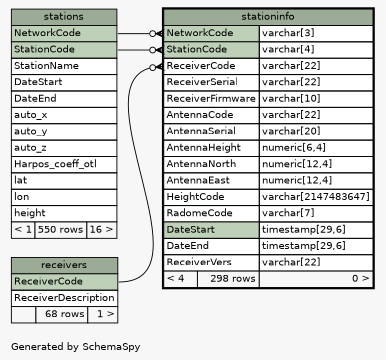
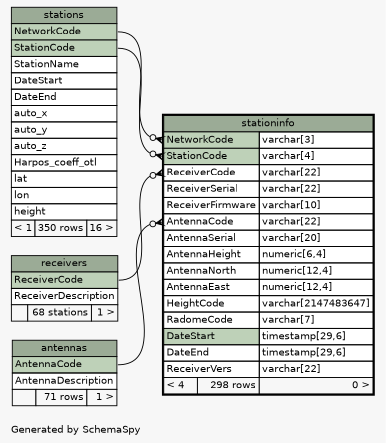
  digraph {
    bgcolor="#f7f7f7"
    fontname=Helvetica
    fontsize=11
    label="\nGenerated by SchemaSpy"
    labeljust=l
    nodesep=0.18
    rankdir=RL
    ranksep=0.46
    node [fontname=Helvetica fontsize=11 shape=plaintext]
    edge [arrowhead=none arrowsize=0.8 arrowtail=crowodot dir=back]
    n1 [label=<     <TABLE BORDER="2" CELLBORDER="1" CELLSPACING="0" BGCOLOR="#ffffff">       <TR><TD COLSPAN="3" BGCOLOR="#9bab96" ALIGN="CENTER">stationinfo</TD></TR>       <TR><TD PORT="NetworkCode" COLSPAN="2" BGCOLOR="#bed1b8" ALIGN="LEFT">NetworkCode</TD><TD PORT="NetworkCode.type" ALIGN="LEFT">varchar[3]</TD></TR>       <TR><TD PORT="StationCode" COLSPAN="2" BGCOLOR="#bed1b8" ALIGN="LEFT">StationCode</TD><TD PORT="StationCode.type" ALIGN="LEFT">varchar[4]</TD></TR>       <TR><TD PORT="ReceiverCode" COLSPAN="2" ALIGN="LEFT">ReceiverCode</TD><TD PORT="ReceiverCode.type" ALIGN="LEFT">varchar[22]</TD></TR>       <TR><TD PORT="ReceiverSerial" COLSPAN="2" ALIGN="LEFT">ReceiverSerial</TD><TD PORT="ReceiverSerial.type" ALIGN="LEFT">varchar[22]</TD></TR>       <TR><TD PORT="ReceiverFirmware" COLSPAN="2" ALIGN="LEFT">ReceiverFirmware</TD><TD PORT="ReceiverFirmware.type" ALIGN="LEFT">varchar[10]</TD></TR>       <TR><TD PORT="AntennaCode" COLSPAN="2" ALIGN="LEFT">AntennaCode</TD><TD PORT="AntennaCode.type" ALIGN="LEFT">varchar[22]</TD></TR>       <TR><TD PORT="AntennaSerial" COLSPAN="2" ALIGN="LEFT">AntennaSerial</TD><TD PORT="AntennaSerial.type" ALIGN="LEFT">varchar[20]</TD></TR>       <TR><TD PORT="AntennaHeight" COLSPAN="2" ALIGN="LEFT">AntennaHeight</TD><TD PORT="AntennaHeight.type" ALIGN="LEFT">numeric[6,4]</TD></TR>       <TR><TD PORT="AntennaNorth" COLSPAN="2" ALIGN="LEFT">AntennaNorth</TD><TD PORT="AntennaNorth.type" ALIGN="LEFT">numeric[12,4]</TD></TR>       <TR><TD PORT="AntennaEast" COLSPAN="2" ALIGN="LEFT">AntennaEast</TD><TD PORT="AntennaEast.type" ALIGN="LEFT">numeric[12,4]</TD></TR>       <TR><TD PORT="HeightCode" COLSPAN="2" ALIGN="LEFT">HeightCode</TD><TD PORT="HeightCode.type" ALIGN="LEFT">varchar[2147483647]</TD></TR>       <TR><TD PORT="RadomeCode" COLSPAN="2" ALIGN="LEFT">RadomeCode</TD><TD PORT="RadomeCode.type" ALIGN="LEFT">varchar[7]</TD></TR>       <TR><TD PORT="DateStart" COLSPAN="2" BGCOLOR="#bed1b8" ALIGN="LEFT">DateStart</TD><TD PORT="DateStart.type" ALIGN="LEFT">timestamp[29,6]</TD></TR>       <TR><TD PORT="DateEnd" COLSPAN="2" ALIGN="LEFT">DateEnd</TD><TD PORT="DateEnd.type" ALIGN="LEFT">timestamp[29,6]</TD></TR>       <TR><TD PORT="ReceiverVers" COLSPAN="2" ALIGN="LEFT">ReceiverVers</TD><TD PORT="ReceiverVers.type" ALIGN="LEFT">varchar[22]</TD></TR>       <TR><TD ALIGN="LEFT" BGCOLOR="#f7f7f7">&lt; 4</TD><TD ALIGN="RIGHT" BGCOLOR="#f7f7f7">298 rows</TD><TD ALIGN="RIGHT" BGCOLOR="#f7f7f7">0 &gt;</TD></TR>     </TABLE>>]
-   n3 [label=<     <TABLE BORDER="0" CELLBORDER="1" CELLSPACING="0" BGCOLOR="#ffffff">       <TR><TD COLSPAN="3" BGCOLOR="#9bab96" ALIGN="CENTER">stations</TD></TR>       <TR><TD PORT="NetworkCode" COLSPAN="3" BGCOLOR="#bed1b8" ALIGN="LEFT">NetworkCode</TD></TR>       <TR><TD PORT="StationCode" COLSPAN="3" BGCOLOR="#bed1b8" ALIGN="LEFT">StationCode</TD></TR>       <TR><TD PORT="StationName" COLSPAN="3" ALIGN="LEFT">StationName</TD></TR>       <TR><TD PORT="DateStart" COLSPAN="3" ALIGN="LEFT">DateStart</TD></TR>       <TR><TD PORT="DateEnd" COLSPAN="3" ALIGN="LEFT">DateEnd</TD></TR>       <TR><TD PORT="auto_x" COLSPAN="3" ALIGN="LEFT">auto_x</TD></TR>       <TR><TD PORT="auto_y" COLSPAN="3" ALIGN="LEFT">auto_y</TD></TR>       <TR><TD PORT="auto_z" COLSPAN="3" ALIGN="LEFT">auto_z</TD></TR>       <TR><TD PORT="Harpos_coeff_otl" COLSPAN="3" ALIGN="LEFT">Harpos_coeff_otl</TD></TR>       <TR><TD PORT="lat" COLSPAN="3" ALIGN="LEFT">lat</TD></TR>       <TR><TD PORT="lon" COLSPAN="3" ALIGN="LEFT">lon</TD></TR>       <TR><TD PORT="height" COLSPAN="3" ALIGN="LEFT">height</TD></TR>       <TR><TD ALIGN="LEFT" BGCOLOR="#f7f7f7">&lt; 1</TD><TD ALIGN="RIGHT" BGCOLOR="#f7f7f7">550 rows</TD><TD ALIGN="RIGHT" BGCOLOR="#f7f7f7">16 &gt;</TD></TR>     </TABLE>>]
-   n4 [label=<     <TABLE BORDER="0" CELLBORDER="1" CELLSPACING="0" BGCOLOR="#ffffff">       <TR><TD COLSPAN="3" BGCOLOR="#9bab96" ALIGN="CENTER">receivers</TD></TR>       <TR><TD PORT="ReceiverCode" COLSPAN="3" BGCOLOR="#bed1b8" ALIGN="LEFT">ReceiverCode</TD></TR>       <TR><TD PORT="ReceiverDescription" COLSPAN="3" ALIGN="LEFT">ReceiverDescription</TD></TR>       <TR><TD ALIGN="LEFT" BGCOLOR="#f7f7f7">  </TD><TD ALIGN="RIGHT" BGCOLOR="#f7f7f7">68 rows</TD><TD ALIGN="RIGHT" BGCOLOR="#f7f7f7">1 &gt;</TD></TR>     </TABLE>>]
+   n2 [label=<     <TABLE BORDER="0" CELLBORDER="1" CELLSPACING="0" BGCOLOR="#ffffff">       <TR><TD COLSPAN="3" BGCOLOR="#9bab96" ALIGN="CENTER">antennas</TD></TR>       <TR><TD PORT="AntennaCode" COLSPAN="3" BGCOLOR="#bed1b8" ALIGN="LEFT">AntennaCode</TD></TR>       <TR><TD PORT="AntennaDescription" COLSPAN="3" ALIGN="LEFT">AntennaDescription</TD></TR>       <TR><TD ALIGN="LEFT" BGCOLOR="#f7f7f7">  </TD><TD ALIGN="RIGHT" BGCOLOR="#f7f7f7">71 rows</TD><TD ALIGN="RIGHT" BGCOLOR="#f7f7f7">1 &gt;</TD></TR>     </TABLE>>]
+   n3 [label=<     <TABLE BORDER="0" CELLBORDER="1" CELLSPACING="0" BGCOLOR="#ffffff">       <TR><TD COLSPAN="3" BGCOLOR="#9bab96" ALIGN="CENTER">stations</TD></TR>       <TR><TD PORT="NetworkCode" COLSPAN="3" BGCOLOR="#bed1b8" ALIGN="LEFT">NetworkCode</TD></TR>       <TR><TD PORT="StationCode" COLSPAN="3" BGCOLOR="#bed1b8" ALIGN="LEFT">StationCode</TD></TR>       <TR><TD PORT="StationName" COLSPAN="3" ALIGN="LEFT">StationName</TD></TR>       <TR><TD PORT="DateStart" COLSPAN="3" ALIGN="LEFT">DateStart</TD></TR>       <TR><TD PORT="DateEnd" COLSPAN="3" ALIGN="LEFT">DateEnd</TD></TR>       <TR><TD PORT="auto_x" COLSPAN="3" ALIGN="LEFT">auto_x</TD></TR>       <TR><TD PORT="auto_y" COLSPAN="3" ALIGN="LEFT">auto_y</TD></TR>       <TR><TD PORT="auto_z" COLSPAN="3" ALIGN="LEFT">auto_z</TD></TR>       <TR><TD PORT="Harpos_coeff_otl" COLSPAN="3" ALIGN="LEFT">Harpos_coeff_otl</TD></TR>       <TR><TD PORT="lat" COLSPAN="3" ALIGN="LEFT">lat</TD></TR>       <TR><TD PORT="lon" COLSPAN="3" ALIGN="LEFT">lon</TD></TR>       <TR><TD PORT="height" COLSPAN="3" ALIGN="LEFT">height</TD></TR>       <TR><TD ALIGN="LEFT" BGCOLOR="#f7f7f7">&lt; 1</TD><TD ALIGN="RIGHT" BGCOLOR="#f7f7f7">350 rows</TD><TD ALIGN="RIGHT" BGCOLOR="#f7f7f7">16 &gt;</TD></TR>     </TABLE>>]
+   n4 [label=<     <TABLE BORDER="0" CELLBORDER="1" CELLSPACING="0" BGCOLOR="#ffffff">       <TR><TD COLSPAN="3" BGCOLOR="#9bab96" ALIGN="CENTER">receivers</TD></TR>       <TR><TD PORT="ReceiverCode" COLSPAN="3" BGCOLOR="#bed1b8" ALIGN="LEFT">ReceiverCode</TD></TR>       <TR><TD PORT="ReceiverDescription" COLSPAN="3" ALIGN="LEFT">ReceiverDescription</TD></TR>       <TR><TD ALIGN="LEFT" BGCOLOR="#f7f7f7">  </TD><TD ALIGN="RIGHT" BGCOLOR="#f7f7f7">68 stations</TD><TD ALIGN="RIGHT" BGCOLOR="#f7f7f7">1 &gt;</TD></TR>     </TABLE>>]
+   n1 -> n2 [headport="AntennaCode:e" tailport="AntennaCode:w"]
    n1 -> n3 [headport="NetworkCode:e" tailport="NetworkCode:w"]
    n1 -> n3 [headport="StationCode:e" tailport="StationCode:w"]
    n1 -> n4 [headport="ReceiverCode:e" tailport="ReceiverCode:w"]
  }
